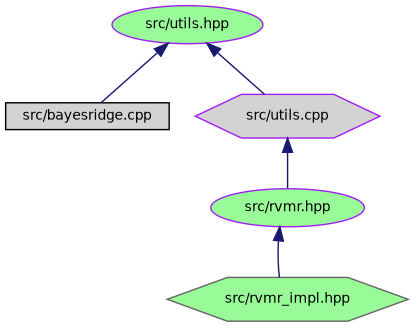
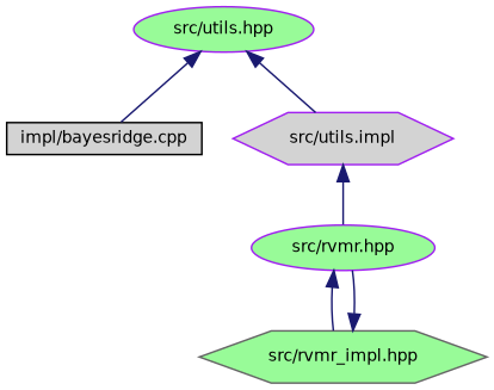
  digraph {
    node [color=purple fillcolor=palegreen fontname=Helvetica fontsize=10 shape=ellipse style=filled]
    edge [color=midnightblue dir=back fontname=Helvetica fontsize=10 labelfontname=Helvetica labelfontsize=10 style=solid]
    n1 [fontcolor=black height=0.2 label="src/utils.hpp" width=0.4]
-   n2 [color=black fillcolor=lightgrey height=0.2 label="src/bayesridge.cpp" shape=box width=0.4]
-   n3 [fillcolor=lightgrey height=0.2 label="src/utils.cpp" shape=hexagon width=0.4]
+   n2 [color=black fillcolor=lightgrey height=0.2 label="impl/bayesridge.cpp" shape=box width=0.4]
+   n3 [fillcolor=lightgrey height=0.2 label="src/utils.impl" shape=hexagon width=0.4]
    n4 [height=0.2 label="src/rvmr.hpp" width=0.4]
    n5 [color=gray40 height=0.2 label="src/rvmr_impl.hpp" shape=hexagon width=0.4]
    n1 -> n2
    n1 -> n3
    n3 -> n4
    n4 -> n5
+   n5 -> n4
  }
